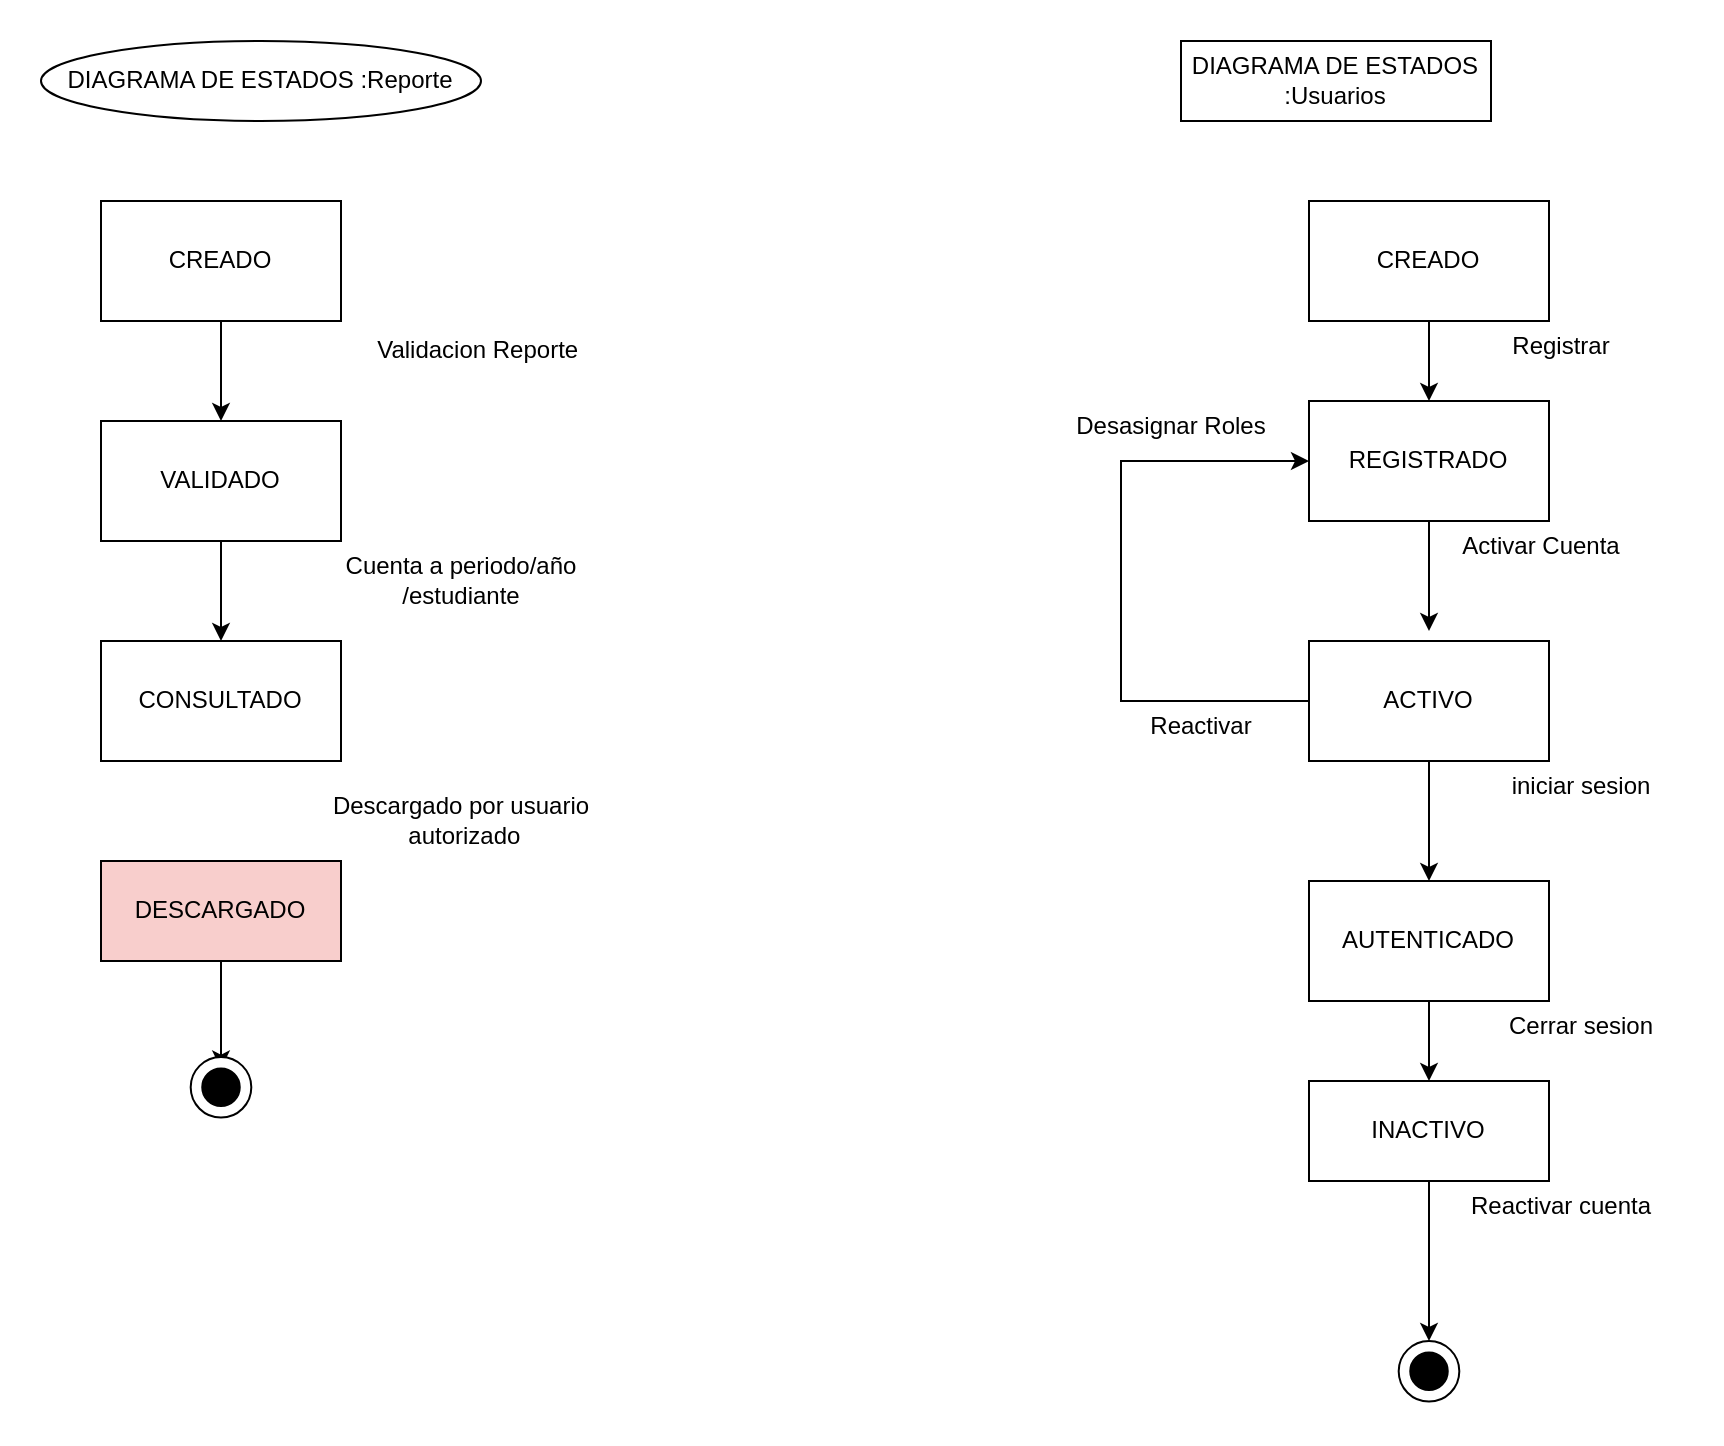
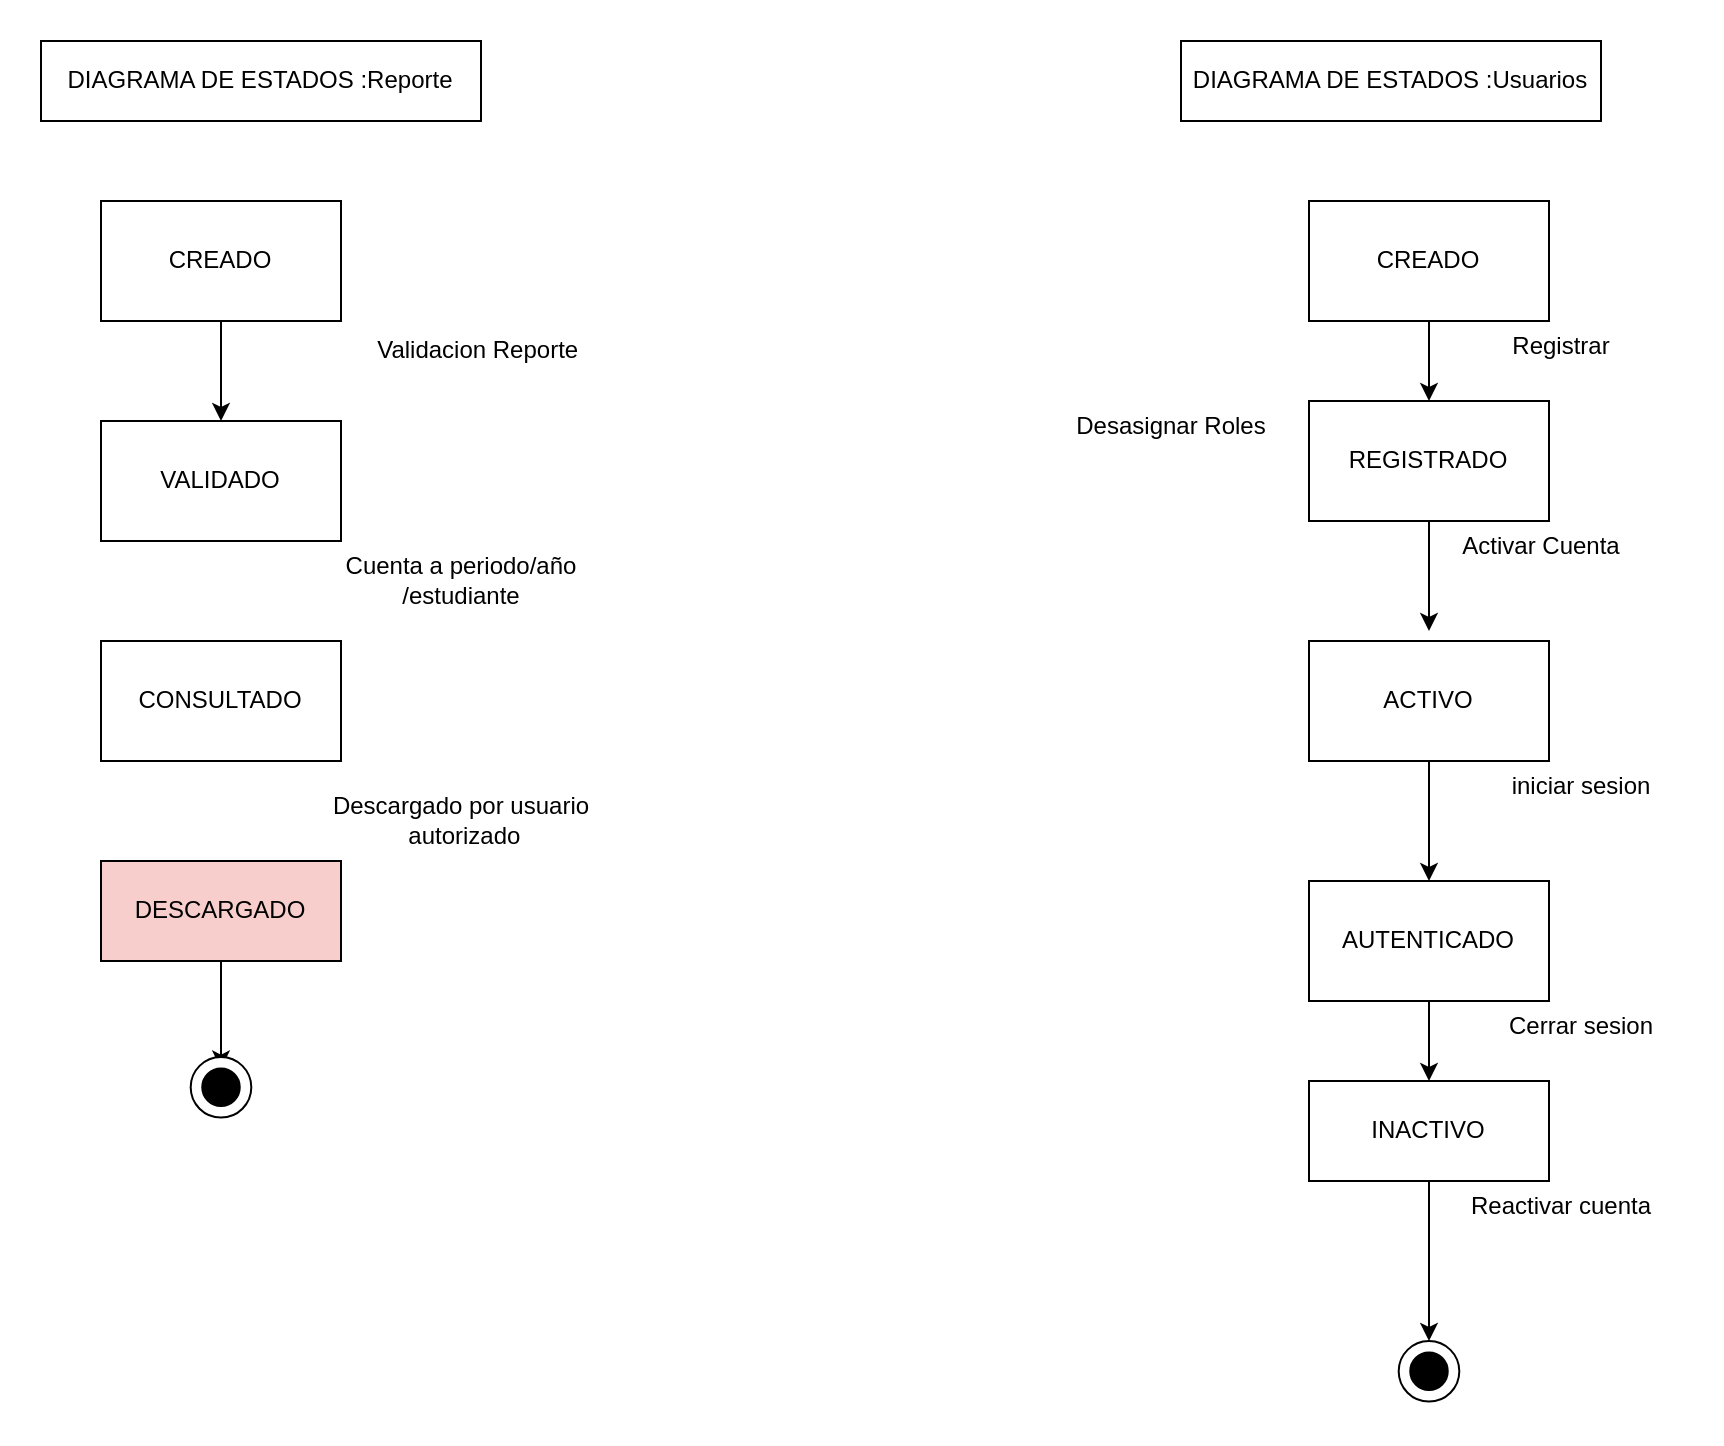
  <mxCell id="0" />
  <mxCell id="1" parent="0" />
- <mxCell id="2" value="DIAGRAMA DE ESTADOS :Reporte" style="ellipse;whiteSpace=wrap;html=1;" vertex="1" parent="1"><mxGeometry x="20" y="20" width="220" height="40" as="geometry" /></mxCell>
+ <mxCell id="2" value="DIAGRAMA DE ESTADOS :Reporte" style="whiteSpace=wrap;html=1;" vertex="1" parent="1"><mxGeometry x="20" y="20" width="220" height="40" as="geometry" /></mxCell>
  <mxCell id="3" value="CREADO" style="rounded=0;whiteSpace=wrap;html=1;" vertex="1" parent="1"><mxGeometry x="50" y="100" width="120" height="60" as="geometry" /></mxCell>
  <mxCell id="4" value="" style="endArrow=classic;html=1;rounded=0;exitX=0.5;exitY=1;exitDx=0;exitDy=0;entryX=0.5;entryY=0;entryDx=0;entryDy=0;" edge="1" parent="1" source="3" target="7"><mxGeometry width="50" height="50" relative="1" as="geometry"><mxPoint x="-90" y="140" as="sourcePoint" /><mxPoint x="110" y="200" as="targetPoint" /><Array as="points"><mxPoint x="110" y="170" /></Array></mxGeometry></mxCell>
  <mxCell id="5" value="Validacion Reporte&amp;nbsp;" style="text;html=1;align=center;verticalAlign=middle;resizable=0;points=[];autosize=1;strokeColor=none;fillColor=none;" vertex="1" parent="1"><mxGeometry x="175" y="160" width="130" height="30" as="geometry" /></mxCell>
- <mxCell id="6" value="" style="edgeStyle=orthogonalEdgeStyle;rounded=0;orthogonalLoop=1;jettySize=auto;html=1;entryX=0.5;entryY=0;entryDx=0;entryDy=0;" edge="1" parent="1" source="7" target="9"><mxGeometry relative="1" as="geometry"><mxPoint x="110" y="315" as="targetPoint" /></mxGeometry></mxCell>
  <mxCell id="7" value="VALIDADO" style="whiteSpace=wrap;html=1;" vertex="1" parent="1"><mxGeometry x="50" y="210" width="120" height="60" as="geometry" /></mxCell>
  <mxCell id="8" value="Cuenta a periodo/año&lt;div&gt;/estudiante&lt;/div&gt;" style="text;html=1;align=center;verticalAlign=middle;resizable=0;points=[];autosize=1;strokeColor=none;fillColor=none;" vertex="1" parent="1"><mxGeometry x="160" y="270" width="140" height="40" as="geometry" /></mxCell>
  <mxCell id="9" value="CONSULTADO" style="whiteSpace=wrap;html=1;" vertex="1" parent="1"><mxGeometry x="50" y="320" width="120" height="60" as="geometry" /></mxCell>
  <mxCell id="10" value="DESCARGADO" style="whiteSpace=wrap;html=1;fillColor=#f8cecc;" vertex="1" parent="1"><mxGeometry x="50" y="430" width="120" height="50" as="geometry" /></mxCell>
  <mxCell id="11" value="Descargado por usuario&lt;div&gt;&amp;nbsp;autorizado&lt;/div&gt;" style="text;html=1;align=center;verticalAlign=middle;resizable=0;points=[];autosize=1;strokeColor=none;fillColor=none;" vertex="1" parent="1"><mxGeometry x="155" y="390" width="150" height="40" as="geometry" /></mxCell>
  <mxCell id="12" value="" style="edgeStyle=orthogonalEdgeStyle;rounded=0;orthogonalLoop=1;jettySize=auto;html=1;" edge="1" parent="1" source="10" target="15"><mxGeometry relative="1" as="geometry"><mxPoint x="110" y="630" as="targetPoint" /><mxPoint x="110" y="590" as="sourcePoint" /></mxGeometry></mxCell>
  <mxCell id="13" value="" style="group" connectable="0" vertex="1" parent="1"><mxGeometry x="94.84" y="528" width="30.31" height="30.31" as="geometry" /></mxCell>
  <mxCell id="14" value="" style="ellipse;whiteSpace=wrap;html=1;aspect=fixed;" vertex="1" parent="13"><mxGeometry width="30.31" height="30.31" as="geometry" /></mxCell>
  <mxCell id="15" value="" style="ellipse;whiteSpace=wrap;html=1;aspect=fixed;direction=south;fillColor=#000000;" vertex="1" parent="13"><mxGeometry x="5.78" y="5.78" width="18.75" height="18.75" as="geometry" /></mxCell>
  <mxCell id="16" value="CREADO" style="rounded=0;whiteSpace=wrap;html=1;" vertex="1" parent="1"><mxGeometry x="654" y="100" width="120" height="60" as="geometry" /></mxCell>
  <mxCell id="17" value="" style="endArrow=classic;html=1;rounded=0;exitX=0.5;exitY=1;exitDx=0;exitDy=0;" edge="1" parent="1" source="16"><mxGeometry width="50" height="50" relative="1" as="geometry"><mxPoint x="514" y="140" as="sourcePoint" /><mxPoint x="714" y="200" as="targetPoint" /><Array as="points"><mxPoint x="714" y="170" /></Array></mxGeometry></mxCell>
  <mxCell id="18" value="" style="edgeStyle=orthogonalEdgeStyle;rounded=0;orthogonalLoop=1;jettySize=auto;html=1;" edge="1" parent="1" source="19"><mxGeometry relative="1" as="geometry"><mxPoint x="714" y="315" as="targetPoint" /></mxGeometry></mxCell>
  <mxCell id="19" value="REGISTRADO" style="whiteSpace=wrap;html=1;" vertex="1" parent="1"><mxGeometry x="654" y="200" width="120" height="60" as="geometry" /></mxCell>
  <mxCell id="20" value="" style="edgeStyle=orthogonalEdgeStyle;rounded=0;orthogonalLoop=1;jettySize=auto;html=1;" edge="1" parent="1" source="21"><mxGeometry relative="1" as="geometry"><mxPoint x="714" y="440" as="targetPoint" /><Array as="points"><mxPoint x="714" y="390" /><mxPoint x="714" y="390" /></Array></mxGeometry></mxCell>
  <mxCell id="21" value="ACTIVO" style="whiteSpace=wrap;html=1;" vertex="1" parent="1"><mxGeometry x="654" y="320" width="120" height="60" as="geometry" /></mxCell>
  <mxCell id="22" value="" style="edgeStyle=orthogonalEdgeStyle;rounded=0;orthogonalLoop=1;jettySize=auto;html=1;" edge="1" parent="1" source="23"><mxGeometry relative="1" as="geometry"><mxPoint x="714" y="540" as="targetPoint" /></mxGeometry></mxCell>
  <mxCell id="23" value="AUTENTICADO" style="whiteSpace=wrap;html=1;" vertex="1" parent="1"><mxGeometry x="654" y="440" width="120" height="60" as="geometry" /></mxCell>
  <mxCell id="24" style="edgeStyle=orthogonalEdgeStyle;rounded=0;orthogonalLoop=1;jettySize=auto;html=1;" edge="1" parent="1" source="25"><mxGeometry relative="1" as="geometry"><mxPoint x="714" y="670" as="targetPoint" /></mxGeometry></mxCell>
  <mxCell id="25" value="INACTIVO&lt;span style=&quot;color: rgba(0, 0, 0, 0); font-family: monospace; font-size: 0px; text-align: start; text-wrap-mode: nowrap;&quot;&gt;%3CmxGraphModel%3E%3Croot%3E%3CmxCell%20id%3D%220%22%2F%3E%3CmxCell%20id%3D%221%22%20parent%3D%220%22%2F%3E%3CmxCell%20id%3D%222%22%20value%3D%22CREADO%22%20style%3D%22rounded%3D0%3BwhiteSpace%3Dwrap%3Bhtml%3D1%3B%22%20vertex%3D%221%22%20parent%3D%221%22%3E%3CmxGeometry%20x%3D%22920%22%20y%3D%221200%22%20width%3D%22120%22%20height%3D%2260%22%20as%3D%22geometry%22%2F%3E%3C%2FmxCell%3E%3CmxCell%20id%3D%223%22%20value%3D%22%22%20style%3D%22endArrow%3Dclassic%3Bhtml%3D1%3Brounded%3D0%3BexitX%3D0.5%3BexitY%3D1%3BexitDx%3D0%3BexitDy%3D0%3B%22%20edge%3D%221%22%20source%3D%222%22%20parent%3D%221%22%3E%3CmxGeometry%20width%3D%2250%22%20height%3D%2250%22%20relative%3D%221%22%20as%3D%22geometry%22%3E%3CmxPoint%20x%3D%22780%22%20y%3D%221240%22%20as%3D%22sourcePoint%22%2F%3E%3CmxPoint%20x%3D%22980%22%20y%3D%221300%22%20as%3D%22targetPoint%22%2F%3E%3CArray%20as%3D%22points%22%3E%3CmxPoint%20x%3D%22980%22%20y%3D%221270%22%2F%3E%3C%2FArray%3E%3C%2FmxGeometry%3E%3C%2FmxCell%3E%3CmxCell%20id%3D%224%22%20value%3D%22%22%20style%3D%22edgeStyle%3DorthogonalEdgeStyle%3Brounded%3D0%3BorthogonalLoop%3D1%3BjettySize%3Dauto%3Bhtml%3D1%3B%22%20edge%3D%221%22%20source%3D%225%22%20parent%3D%221%22%3E%3CmxGeometry%20relative%3D%221%22%20as%3D%22geometry%22%3E%3CmxPoint%20x%3D%22980%22%20y%3D%221415%22%20as%3D%22targetPoint%22%2F%3E%3C%2FmxGeometry%3E%3C%2FmxCell%3E%3CmxCell%20id%3D%225%22%20value%3D%22VALIDADO%22%20style%3D%22whiteSpace%3Dwrap%3Bhtml%3D1%3B%22%20vertex%3D%221%22%20parent%3D%221%22%3E%3CmxGeometry%20x%3D%22920%22%20y%3D%221300%22%20width%3D%22120%22%20height%3D%2260%22%20as%3D%22geometry%22%2F%3E%3C%2FmxCell%3E%3CmxCell%20id%3D%226%22%20value%3D%22%22%20style%3D%22edgeStyle%3DorthogonalEdgeStyle%3Brounded%3D0%3BorthogonalLoop%3D1%3BjettySize%3Dauto%3Bhtml%3D1%3B%22%20edge%3D%221%22%20source%3D%227%22%20parent%3D%221%22%3E%3CmxGeometry%20relative%3D%221%22%20as%3D%22geometry%22%3E%3CmxPoint%20x%3D%22980%22%20y%3D%221540%22%20as%3D%22targetPoint%22%2F%3E%3CArray%20as%3D%22points%22%3E%3CmxPoint%20x%3D%22980%22%20y%3D%221490%22%2F%3E%3CmxPoint%20x%3D%22980%22%20y%3D%221490%22%2F%3E%3C%2FArray%3E%3C%2FmxGeometry%3E%3C%2FmxCell%3E%3CmxCell%20id%3D%227%22%20value%3D%22CONSULTADO%22%20style%3D%22whiteSpace%3Dwrap%3Bhtml%3D1%3B%22%20vertex%3D%221%22%20parent%3D%221%22%3E%3CmxGeometry%20x%3D%22920%22%20y%3D%221420%22%20width%3D%22120%22%20height%3D%2260%22%20as%3D%22geometry%22%2F%3E%3C%2FmxCell%3E%3CmxCell%20id%3D%228%22%20value%3D%22%22%20style%3D%22edgeStyle%3DorthogonalEdgeStyle%3Brounded%3D0%3BorthogonalLoop%3D1%3BjettySize%3Dauto%3Bhtml%3D1%3B%22%20edge%3D%221%22%20source%3D%229%22%20parent%3D%221%22%3E%3CmxGeometry%20relative%3D%221%22%20as%3D%22geometry%22%3E%3CmxPoint%20x%3D%22980%22%20y%3D%221640%22%20as%3D%22targetPoint%22%2F%3E%3C%2FmxGeometry%3E%3C%2FmxCell%3E%3CmxCell%20id%3D%229%22%20value%3D%22VISUALIZADO-SOLO%20LECTURA%26amp%3Bnbsp%3B%22%20style%3D%22whiteSpace%3Dwrap%3Bhtml%3D1%3B%22%20vertex%3D%221%22%20parent%3D%221%22%3E%3CmxGeometry%20x%3D%22920%22%20y%3D%221540%22%20width%3D%22120%22%20height%3D%2260%22%20as%3D%22geometry%22%2F%3E%3C%2FmxCell%3E%3CmxCell%20id%3D%2210%22%20value%3D%22DESCARGADO%22%20style%3D%22whiteSpace%3Dwrap%3Bhtml%3D1%3B%22%20vertex%3D%221%22%20parent%3D%221%22%3E%3CmxGeometry%20x%3D%22920%22%20y%3D%221640%22%20width%3D%22120%22%20height%3D%2250%22%20as%3D%22geometry%22%2F%3E%3C%2FmxCell%3E%3CmxCell%20id%3D%2211%22%20value%3D%22%22%20style%3D%22edgeStyle%3DorthogonalEdgeStyle%3Brounded%3D0%3BorthogonalLoop%3D1%3BjettySize%3Dauto%3Bhtml%3D1%3B%22%20edge%3D%221%22%20source%3D%2210%22%20target%3D%2214%22%20parent%3D%221%22%3E%3CmxGeometry%20relative%3D%221%22%20as%3D%22geometry%22%3E%3CmxPoint%20x%3D%22980%22%20y%3D%221730%22%20as%3D%22targetPoint%22%2F%3E%3CmxPoint%20x%3D%22980%22%20y%3D%221690%22%20as%3D%22sourcePoint%22%2F%3E%3C%2FmxGeometry%3E%3C%2FmxCell%3E%3CmxCell%20id%3D%2212%22%20value%3D%22%22%20style%3D%22group%22%20vertex%3D%221%22%20connectable%3D%220%22%20parent%3D%221%22%3E%3CmxGeometry%20x%3D%22964.85%22%20y%3D%221720%22%20width%3D%2230.31%22%20height%3D%2230.31%22%20as%3D%22geometry%22%2F%3E%3C%2FmxCell%3E%3CmxCell%20id%3D%2213%22%20value%3D%22%22%20style%3D%22ellipse%3BwhiteSpace%3Dwrap%3Bhtml%3D1%3Baspect%3Dfixed%3B%22%20vertex%3D%221%22%20parent%3D%2212%22%3E%3CmxGeometry%20width%3D%2230.31%22%20height%3D%2230.31%22%20as%3D%22geometry%22%2F%3E%3C%2FmxCell%3E%3CmxCell%20id%3D%2214%22%20value%3D%22%22%20style%3D%22ellipse%3BwhiteSpace%3Dwrap%3Bhtml%3D1%3Baspect%3Dfixed%3Bdirection%3Dsouth%3BfillColor%3D%23000000%3B%22%20vertex%3D%221%22%20parent%3D%2212%22%3E%3CmxGeometry%20x%3D%225.78%22%20y%3D%225.78%22%20width%3D%2218.75%22%20height%3D%2218.75%22%20as%3D%22geometry%22%2F%3E%3C%2FmxCell%3E%3C%2Froot%3E%3C%2FmxGraphModel%3E&lt;/span&gt;" style="whiteSpace=wrap;html=1;" vertex="1" parent="1"><mxGeometry x="654" y="540" width="120" height="50" as="geometry" /></mxCell>
  <mxCell id="26" value="" style="group" connectable="0" vertex="1" parent="1"><mxGeometry x="698.85" y="670" width="30.31" height="30.31" as="geometry" /></mxCell>
  <mxCell id="27" value="" style="ellipse;whiteSpace=wrap;html=1;aspect=fixed;" vertex="1" parent="26"><mxGeometry width="30.31" height="30.31" as="geometry" /></mxCell>
  <mxCell id="28" value="" style="ellipse;whiteSpace=wrap;html=1;aspect=fixed;direction=south;fillColor=#000000;" vertex="1" parent="26"><mxGeometry x="5.78" y="5.78" width="18.75" height="18.75" as="geometry" /></mxCell>
- <mxCell id="29" value="DIAGRAMA DE ESTADOS :Usuarios" style="whiteSpace=wrap;html=1;" vertex="1" parent="1"><mxGeometry x="590" y="20" width="155" height="40" as="geometry" /></mxCell>
+ <mxCell id="29" value="DIAGRAMA DE ESTADOS :Usuarios" style="whiteSpace=wrap;html=1;" vertex="1" parent="1"><mxGeometry x="590" y="20" width="210" height="40" as="geometry" /></mxCell>
  <mxCell id="30" value="Registrar" style="text;html=1;align=center;verticalAlign=middle;resizable=0;points=[];autosize=1;strokeColor=none;fillColor=none;" vertex="1" parent="1"><mxGeometry x="745" y="158" width="70" height="30" as="geometry" /></mxCell>
  <mxCell id="31" value="Activar Cuenta" style="text;html=1;align=center;verticalAlign=middle;resizable=0;points=[];autosize=1;strokeColor=none;fillColor=none;" vertex="1" parent="1"><mxGeometry x="720" y="258" width="100" height="30" as="geometry" /></mxCell>
  <mxCell id="32" value="iniciar sesion" style="text;html=1;align=center;verticalAlign=middle;resizable=0;points=[];autosize=1;strokeColor=none;fillColor=none;" vertex="1" parent="1"><mxGeometry x="745" y="378" width="90" height="30" as="geometry" /></mxCell>
  <mxCell id="33" value="Cerrar sesion" style="text;html=1;align=center;verticalAlign=middle;resizable=0;points=[];autosize=1;strokeColor=none;fillColor=none;" vertex="1" parent="1"><mxGeometry x="740" y="498" width="100" height="30" as="geometry" /></mxCell>
  <mxCell id="34" value="Reactivar cuenta" style="text;html=1;align=center;verticalAlign=middle;resizable=0;points=[];autosize=1;strokeColor=none;fillColor=none;" vertex="1" parent="1"><mxGeometry x="725" y="588" width="110" height="30" as="geometry" /></mxCell>
- <mxCell id="35" value="" style="endArrow=classic;html=1;rounded=0;exitX=0;exitY=0.5;exitDx=0;exitDy=0;entryX=0;entryY=0.5;entryDx=0;entryDy=0;" edge="1" parent="1" source="21" target="19"><mxGeometry width="50" height="50" relative="1" as="geometry"><mxPoint x="540" y="400" as="sourcePoint" /><mxPoint x="590" y="350" as="targetPoint" /><Array as="points"><mxPoint x="560" y="350" /><mxPoint x="560" y="300" /><mxPoint x="560" y="230" /></Array></mxGeometry></mxCell>
- <mxCell id="36" value="Reactivar" style="text;html=1;align=center;verticalAlign=middle;resizable=0;points=[];autosize=1;strokeColor=none;fillColor=none;" vertex="1" parent="1"><mxGeometry x="565" y="348" width="70" height="30" as="geometry" /></mxCell>
  <mxCell id="37" value="Desasignar Roles" style="text;html=1;align=center;verticalAlign=middle;resizable=0;points=[];autosize=1;strokeColor=none;fillColor=none;" vertex="1" parent="1"><mxGeometry x="525" y="198" width="120" height="30" as="geometry" /></mxCell>
